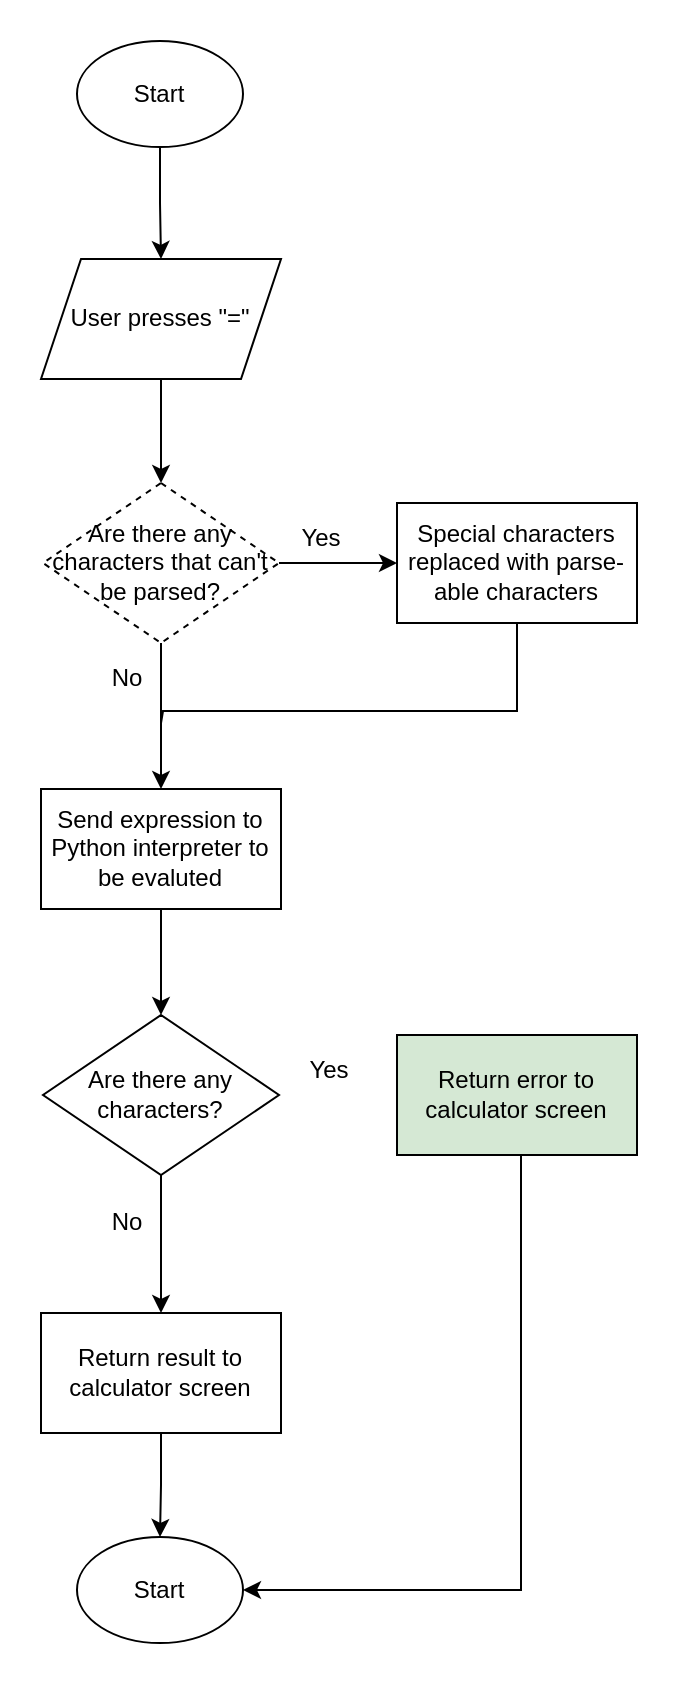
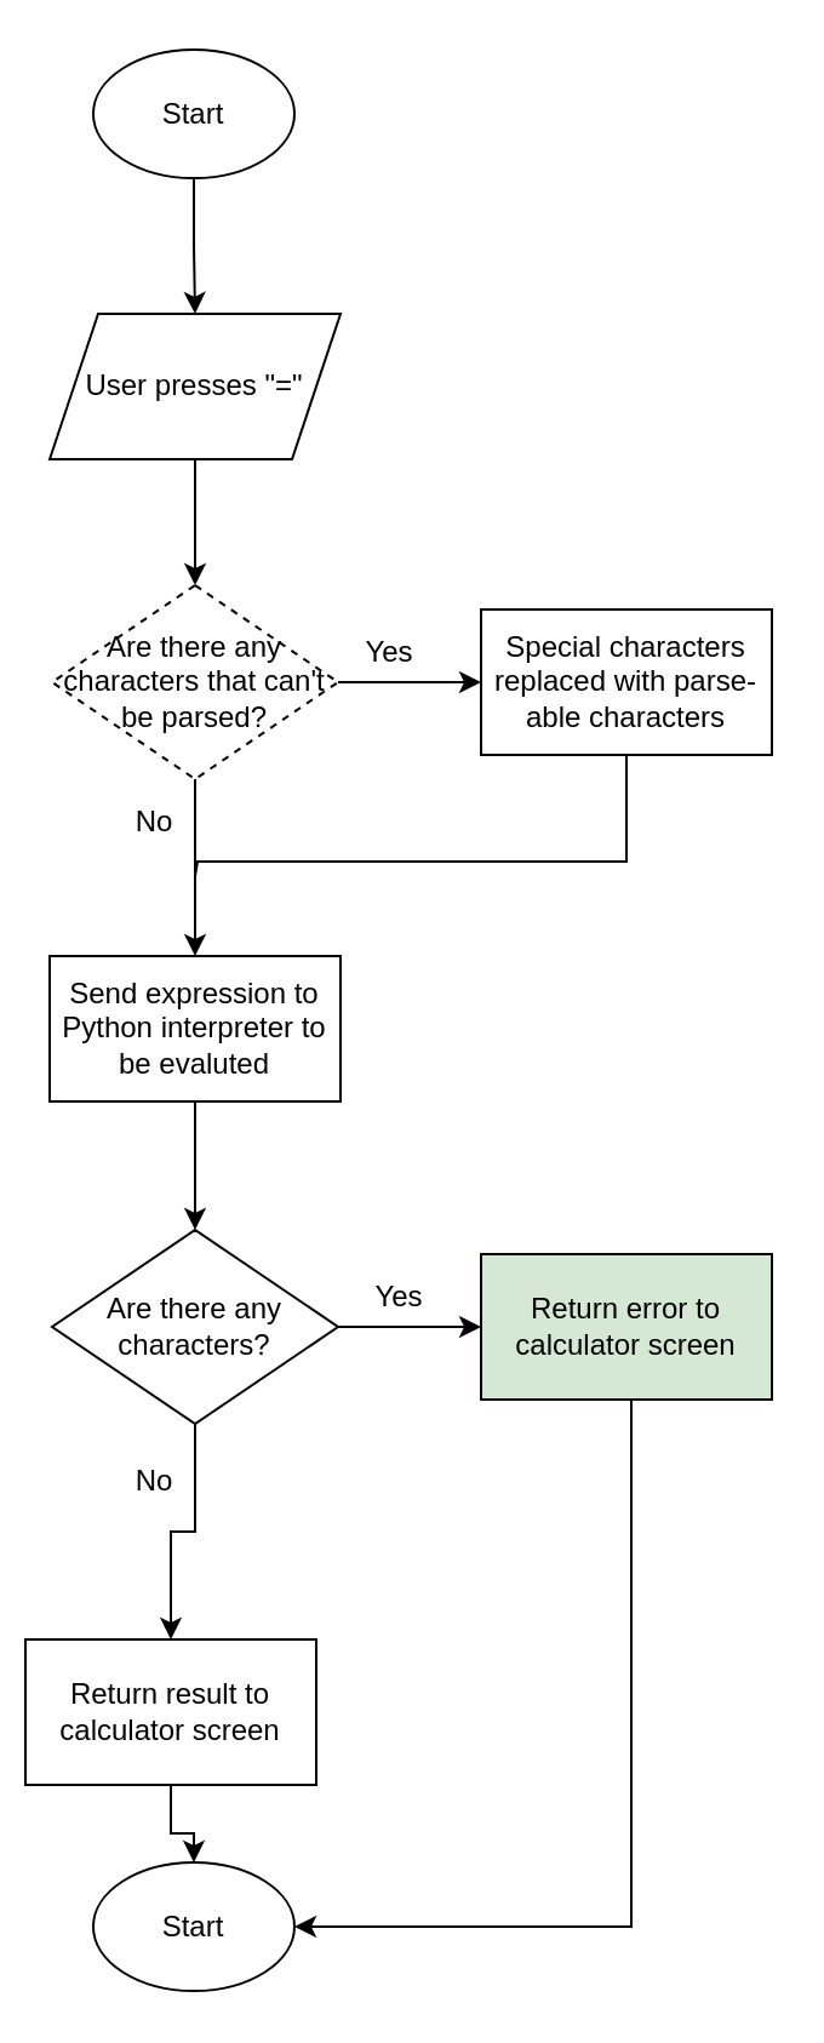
  <mxCell id="0" />
  <mxCell id="1" parent="0" />
  <mxCell id="2" style="edgeStyle=orthogonalEdgeStyle;rounded=0;orthogonalLoop=1;jettySize=auto;html=1;entryX=0.5;entryY=0;entryDx=0;entryDy=0;" edge="1" parent="1" source="3" target="5"><mxGeometry relative="1" as="geometry" /></mxCell>
  <mxCell id="3" value="Start" style="ellipse;whiteSpace=wrap;html=1;" vertex="1" parent="1"><mxGeometry x="38" y="20" width="83" height="53" as="geometry" /></mxCell>
  <mxCell id="4" style="edgeStyle=orthogonalEdgeStyle;rounded=0;orthogonalLoop=1;jettySize=auto;html=1;entryX=0.5;entryY=0;entryDx=0;entryDy=0;" edge="1" parent="1" source="5" target="10"><mxGeometry relative="1" as="geometry" /></mxCell>
  <mxCell id="5" value="User presses &quot;=&quot;" style="shape=parallelogram;perimeter=parallelogramPerimeter;whiteSpace=wrap;html=1;fixedSize=1;" vertex="1" parent="1"><mxGeometry x="20" y="129" width="120" height="60" as="geometry" /></mxCell>
  <mxCell id="6" style="edgeStyle=orthogonalEdgeStyle;rounded=0;orthogonalLoop=1;jettySize=auto;html=1;endArrow=none;endFill=0;" edge="1" parent="1" source="7"><mxGeometry relative="1" as="geometry"><mxPoint x="80" y="361" as="targetPoint" /><Array as="points"><mxPoint x="258" y="355" /><mxPoint x="81" y="355" /></Array></mxGeometry></mxCell>
  <mxCell id="7" value="Special characters replaced with parse-able characters" style="rounded=0;whiteSpace=wrap;html=1;" vertex="1" parent="1"><mxGeometry x="198" y="251" width="120" height="60" as="geometry" /></mxCell>
  <mxCell id="8" style="edgeStyle=orthogonalEdgeStyle;rounded=0;orthogonalLoop=1;jettySize=auto;html=1;entryX=0;entryY=0.5;entryDx=0;entryDy=0;" edge="1" parent="1" source="10" target="7"><mxGeometry relative="1" as="geometry" /></mxCell>
  <mxCell id="9" style="edgeStyle=orthogonalEdgeStyle;rounded=0;orthogonalLoop=1;jettySize=auto;html=1;entryX=0.5;entryY=0;entryDx=0;entryDy=0;" edge="1" parent="1" source="10" target="12"><mxGeometry relative="1" as="geometry" /></mxCell>
  <mxCell id="10" value="Are there any characters that can't be parsed?" style="rhombus;whiteSpace=wrap;html=1;dashed=1;" vertex="1" parent="1"><mxGeometry x="21" y="241" width="118" height="80" as="geometry" /></mxCell>
  <mxCell id="11" style="edgeStyle=orthogonalEdgeStyle;rounded=0;orthogonalLoop=1;jettySize=auto;html=1;" edge="1" parent="1" source="12" target="15"><mxGeometry relative="1" as="geometry" /></mxCell>
  <mxCell id="12" value="Send expression to Python interpreter to be evaluted" style="rounded=0;whiteSpace=wrap;html=1;" vertex="1" parent="1"><mxGeometry x="20" y="394" width="120" height="60" as="geometry" /></mxCell>
+ <mxCell id="13" style="edgeStyle=orthogonalEdgeStyle;rounded=0;orthogonalLoop=1;jettySize=auto;html=1;entryX=0;entryY=0.5;entryDx=0;entryDy=0;" edge="1" parent="1" source="15" target="17"><mxGeometry relative="1" as="geometry" /></mxCell>
  <mxCell id="14" style="edgeStyle=orthogonalEdgeStyle;rounded=0;orthogonalLoop=1;jettySize=auto;html=1;entryX=0.5;entryY=0;entryDx=0;entryDy=0;" edge="1" parent="1" source="15" target="24"><mxGeometry relative="1" as="geometry" /></mxCell>
  <mxCell id="15" value="Are there any characters?" style="rhombus;whiteSpace=wrap;html=1;" vertex="1" parent="1"><mxGeometry x="21" y="507" width="118" height="80" as="geometry" /></mxCell>
  <mxCell id="16" style="edgeStyle=orthogonalEdgeStyle;rounded=0;orthogonalLoop=1;jettySize=auto;html=1;entryX=1;entryY=0.5;entryDx=0;entryDy=0;" edge="1" parent="1" source="17" target="18"><mxGeometry relative="1" as="geometry"><Array as="points"><mxPoint x="260" y="795" /></Array></mxGeometry></mxCell>
  <mxCell id="17" value="Return error to calculator screen" style="rounded=0;whiteSpace=wrap;html=1;fillColor=#d5e8d4;" vertex="1" parent="1"><mxGeometry x="198" y="517" width="120" height="60" as="geometry" /></mxCell>
  <mxCell id="18" value="Start" style="ellipse;whiteSpace=wrap;html=1;" vertex="1" parent="1"><mxGeometry x="38" y="768" width="83" height="53" as="geometry" /></mxCell>
  <mxCell id="19" value="Yes" style="text;html=1;align=center;verticalAlign=middle;resizable=0;points=[];autosize=1;strokeColor=none;fillColor=none;" vertex="1" parent="1"><mxGeometry x="140" y="256" width="39" height="26" as="geometry" /></mxCell>
  <mxCell id="20" value="Yes" style="text;html=1;align=center;verticalAlign=middle;resizable=0;points=[];autosize=1;strokeColor=none;fillColor=none;" vertex="1" parent="1"><mxGeometry x="144" y="522" width="39" height="26" as="geometry" /></mxCell>
  <mxCell id="21" value="No" style="text;html=1;align=center;verticalAlign=middle;resizable=0;points=[];autosize=1;strokeColor=none;fillColor=none;" vertex="1" parent="1"><mxGeometry x="46" y="326" width="33" height="26" as="geometry" /></mxCell>
  <mxCell id="22" value="No" style="text;html=1;align=center;verticalAlign=middle;resizable=0;points=[];autosize=1;strokeColor=none;fillColor=none;" vertex="1" parent="1"><mxGeometry x="46" y="598" width="33" height="26" as="geometry" /></mxCell>
  <mxCell id="23" style="edgeStyle=orthogonalEdgeStyle;rounded=0;orthogonalLoop=1;jettySize=auto;html=1;entryX=0.5;entryY=0;entryDx=0;entryDy=0;" edge="1" parent="1" source="24" target="18"><mxGeometry relative="1" as="geometry" /></mxCell>
- <mxCell id="24" value="Return result to calculator screen" style="rounded=0;whiteSpace=wrap;html=1;" vertex="1" parent="1"><mxGeometry x="20" y="656" width="120" height="60" as="geometry" /></mxCell>
+ <mxCell id="24" value="Return result to calculator screen" style="rounded=0;whiteSpace=wrap;html=1;" vertex="1" parent="1"><mxGeometry x="10" y="676" width="120" height="60" as="geometry" /></mxCell>
